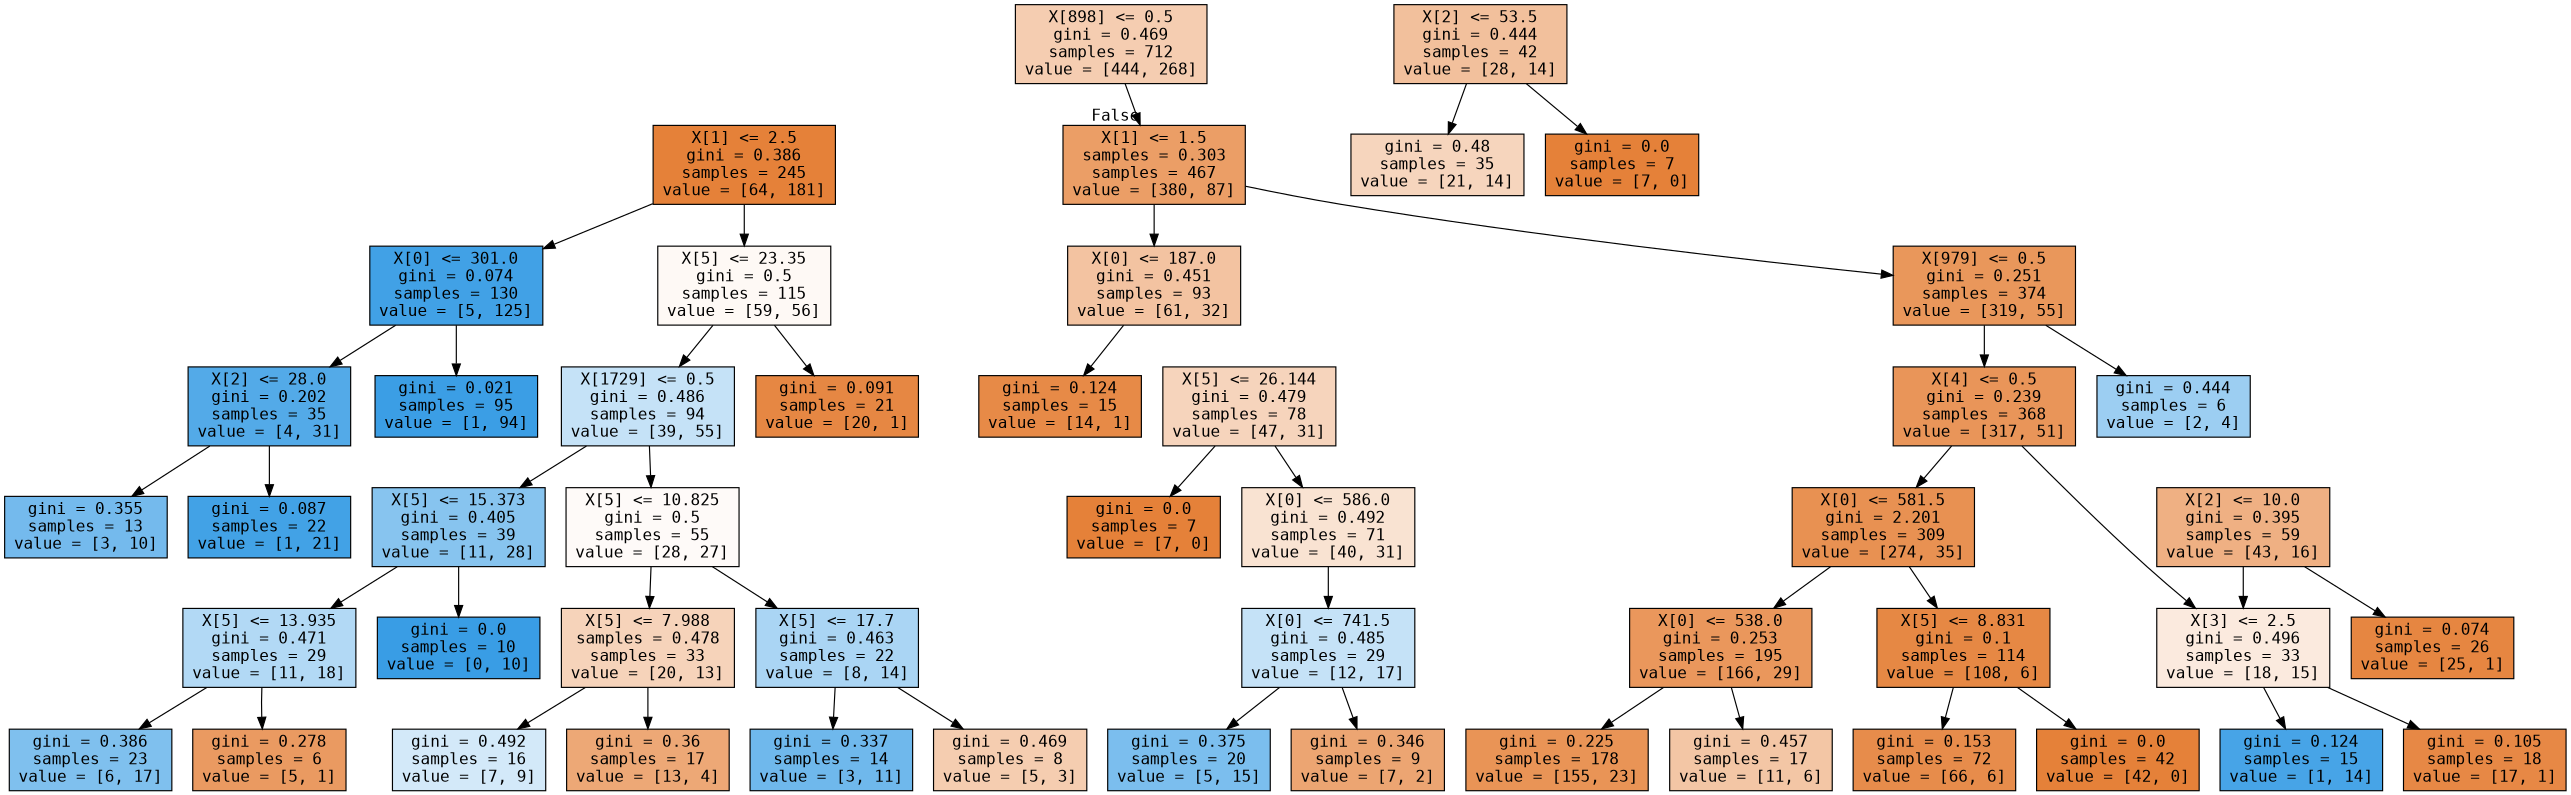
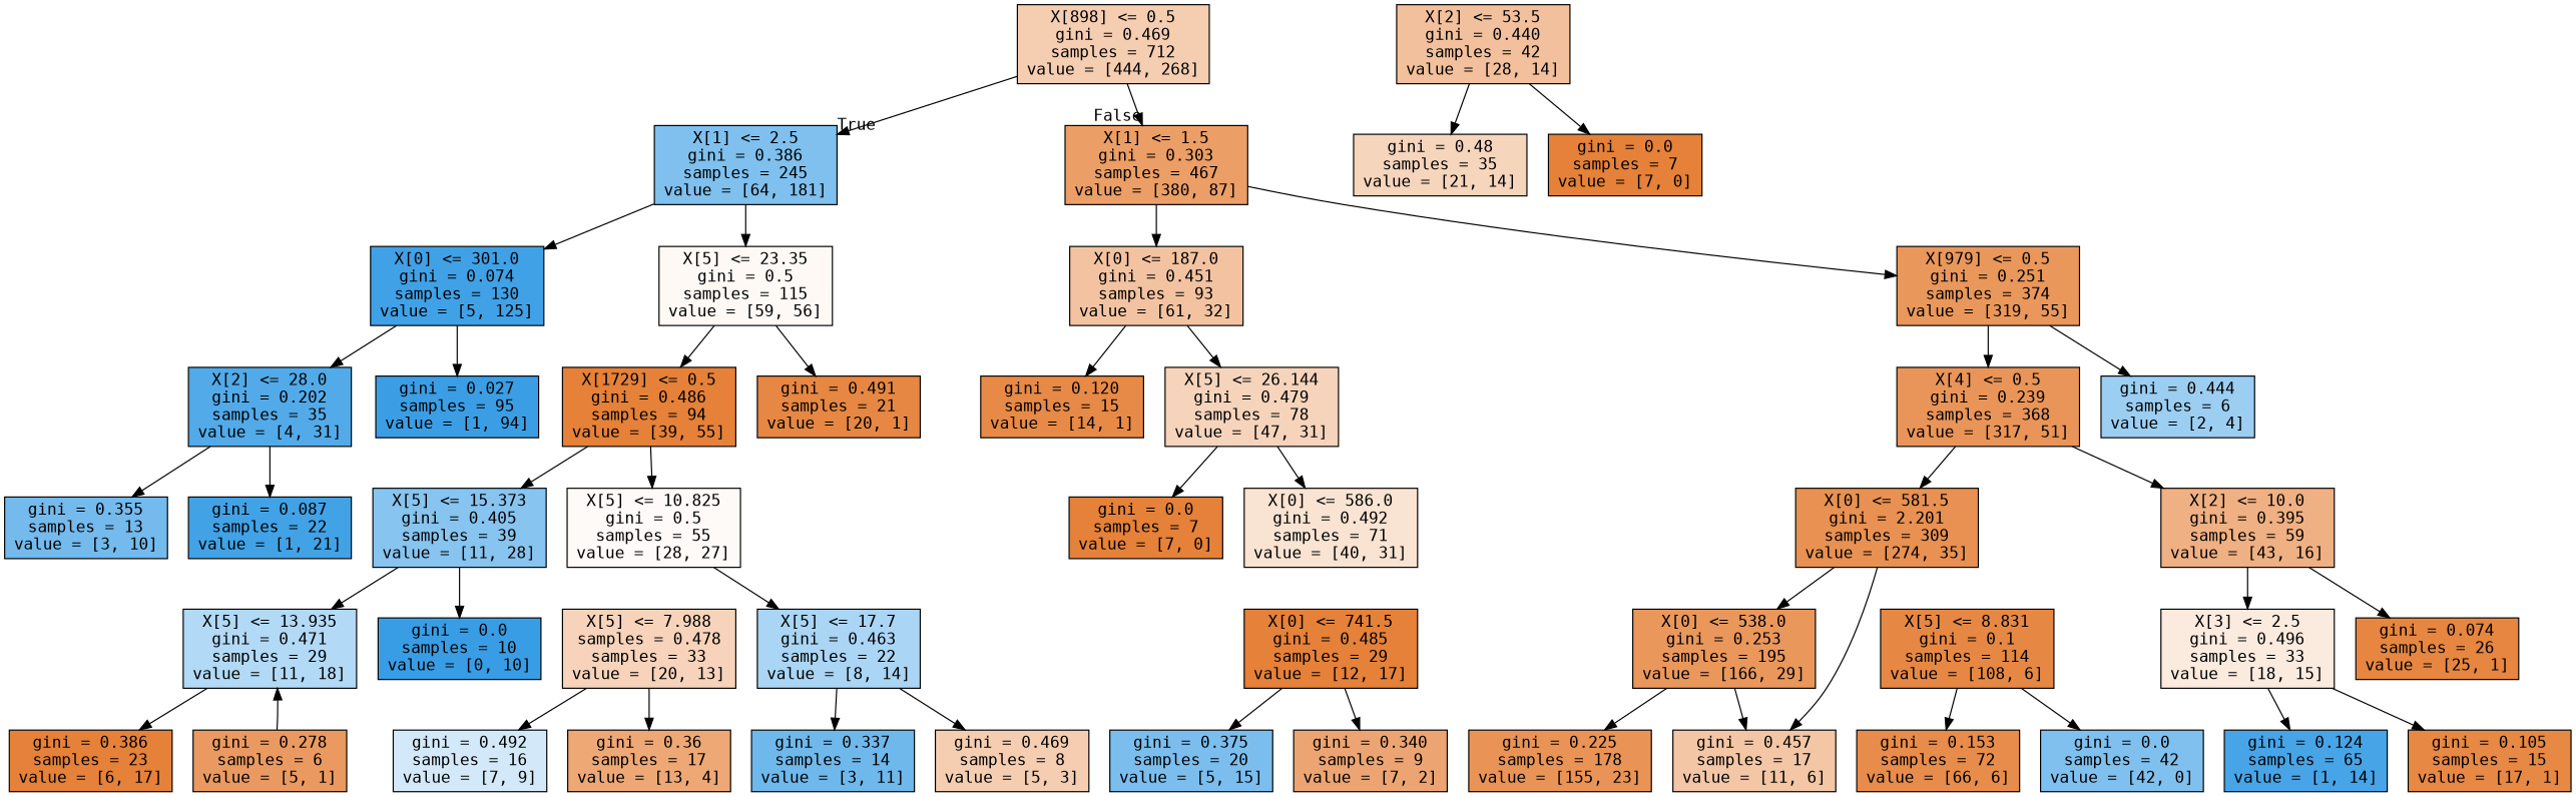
  digraph {
    fontname="DejaVu Sans Mono"
    node [color=black fillcolor="#e58139" fontname="DejaVu Sans Mono" shape=box style=filled]
    edge [fontname="DejaVu Sans Mono"]
    n1 [fillcolor="#f5cdb1" label="X[898] <= 0.5\ngini = 0.469\nsamples = 712\nvalue = [444, 268]"]
-   n2 [label="X[1] <= 2.5\ngini = 0.386\nsamples = 245\nvalue = [64, 181]"]
-   n3 [fillcolor="#eb9e66" label="X[1] <= 1.5\nsamples = 0.303\nsamples = 467\nvalue = [380, 87]"]
+   n2 [fillcolor="#7fc0ee" label="X[1] <= 2.5\ngini = 0.386\nsamples = 245\nvalue = [64, 181]"]
+   n3 [fillcolor="#eb9e66" label="X[1] <= 1.5\ngini = 0.303\nsamples = 467\nvalue = [380, 87]"]
    n4 [fillcolor="#41a1e6" label="X[0] <= 301.0\ngini = 0.074\nsamples = 130\nvalue = [5, 125]"]
    n5 [fillcolor="#fef9f5" label="X[5] <= 23.35\ngini = 0.5\nsamples = 115\nvalue = [59, 56]"]
    n6 [fillcolor="#f3c3a1" label="X[0] <= 187.0\ngini = 0.451\nsamples = 93\nvalue = [61, 32]"]
    n7 [fillcolor="#e9975b" label="X[979] <= 0.5\ngini = 0.251\nsamples = 374\nvalue = [319, 55]"]
    n8 [fillcolor="#53aae8" label="X[2] <= 28.0\ngini = 0.202\nsamples = 35\nvalue = [4, 31]"]
-   n9 [fillcolor="#3b9ee5" label="gini = 0.021\nsamples = 95\nvalue = [1, 94]"]
-   n10 [fillcolor="#c5e2f7" label="X[1729] <= 0.5\ngini = 0.486\nsamples = 94\nvalue = [39, 55]"]
-   n11 [fillcolor="#e68743" label="gini = 0.091\nsamples = 21\nvalue = [20, 1]"]
+   n9 [fillcolor="#3b9ee5" label="gini = 0.027\nsamples = 95\nvalue = [1, 94]"]
+   n10 [label="X[1729] <= 0.5\ngini = 0.486\nsamples = 94\nvalue = [39, 55]"]
+   n11 [fillcolor="#e68743" label="gini = 0.491\nsamples = 21\nvalue = [20, 1]"]
    n12 [fillcolor="#74baed" label="gini = 0.355\nsamples = 13\nvalue = [3, 10]"]
    n13 [fillcolor="#42a2e6" label="gini = 0.087\nsamples = 22\nvalue = [1, 21]"]
    n14 [fillcolor="#87c4ef" label="X[5] <= 15.373\ngini = 0.405\nsamples = 39\nvalue = [11, 28]"]
    n15 [fillcolor="#fefaf8" label="X[5] <= 10.825\ngini = 0.5\nsamples = 55\nvalue = [28, 27]"]
    n16 [fillcolor="#b2d9f5" label="X[5] <= 13.935\ngini = 0.471\nsamples = 29\nvalue = [11, 18]"]
    n17 [fillcolor="#399de5" label="gini = 0.0\nsamples = 10\nvalue = [0, 10]"]
    n18 [fillcolor="#f6d3ba" label="X[5] <= 7.988\nsamples = 0.478\nsamples = 33\nvalue = [20, 13]"]
    n19 [fillcolor="#aad5f4" label="X[5] <= 17.7\ngini = 0.463\nsamples = 22\nvalue = [8, 14]"]
-   n20 [fillcolor="#7fc0ee" label="gini = 0.386\nsamples = 23\nvalue = [6, 17]"]
+   n20 [label="gini = 0.386\nsamples = 23\nvalue = [6, 17]"]
    n21 [fillcolor="#ea9a61" label="gini = 0.278\nsamples = 6\nvalue = [5, 1]"]
    n22 [fillcolor="#d3e9f9" label="gini = 0.492\nsamples = 16\nvalue = [7, 9]"]
    n23 [fillcolor="#eda876" label="gini = 0.36\nsamples = 17\nvalue = [13, 4]"]
    n24 [fillcolor="#6fb8ec" label="gini = 0.337\nsamples = 14\nvalue = [3, 11]"]
    n25 [fillcolor="#f5cdb0" label="gini = 0.469\nsamples = 8\nvalue = [5, 3]"]
-   n26 [fillcolor="#e78a47" label="gini = 0.124\nsamples = 15\nvalue = [14, 1]"]
+   n26 [fillcolor="#e78a47" label="gini = 0.120\nsamples = 15\nvalue = [14, 1]"]
    n27 [fillcolor="#f6d4bc" label="X[5] <= 26.144\ngini = 0.479\nsamples = 78\nvalue = [47, 31]"]
    n28 [fillcolor="#e99559" label="X[4] <= 0.5\ngini = 0.239\nsamples = 368\nvalue = [317, 51]"]
    n29 [fillcolor="#9ccef2" label="gini = 0.444\nsamples = 6\nvalue = [2, 4]"]
    n30 [label="gini = 0.0\nsamples = 7\nvalue = [7, 0]"]
    n31 [fillcolor="#f9e3d2" label="X[0] <= 586.0\ngini = 0.492\nsamples = 71\nvalue = [40, 31]"]
-   n32 [fillcolor="#c5e2f7" label="X[0] <= 741.5\ngini = 0.485\nsamples = 29\nvalue = [12, 17]"]
-   n33 [fillcolor="#f2c09c" label="X[2] <= 53.5\ngini = 0.444\nsamples = 42\nvalue = [28, 14]"]
+   n32 [label="X[0] <= 741.5\ngini = 0.485\nsamples = 29\nvalue = [12, 17]"]
+   n33 [fillcolor="#f2c09c" label="X[2] <= 53.5\ngini = 0.440\nsamples = 42\nvalue = [28, 14]"]
    n34 [fillcolor="#f6d5bd" label="gini = 0.48\nsamples = 35\nvalue = [21, 14]"]
    n35 [label="gini = 0.0\nsamples = 7\nvalue = [7, 0]"]
    n36 [fillcolor="#7bbeee" label="gini = 0.375\nsamples = 20\nvalue = [5, 15]"]
-   n37 [fillcolor="#eca572" label="gini = 0.346\nsamples = 9\nvalue = [7, 2]"]
+   n37 [fillcolor="#eca572" label="gini = 0.340\nsamples = 9\nvalue = [7, 2]"]
    n38 [fillcolor="#e89152" label="X[0] <= 581.5\ngini = 2.201\nsamples = 309\nvalue = [274, 35]"]
    n39 [fillcolor="#efb083" label="X[2] <= 10.0\ngini = 0.395\nsamples = 59\nvalue = [43, 16]"]
    n40 [fillcolor="#ea975c" label="X[0] <= 538.0\ngini = 0.253\nsamples = 195\nvalue = [166, 29]"]
    n41 [fillcolor="#e68844" label="X[5] <= 8.831\ngini = 0.1\nsamples = 114\nvalue = [108, 6]"]
    n42 [fillcolor="#fbeade" label="X[3] <= 2.5\ngini = 0.496\nsamples = 33\nvalue = [18, 15]"]
    n43 [fillcolor="#e68641" label="gini = 0.074\nsamples = 26\nvalue = [25, 1]"]
    n44 [fillcolor="#e99456" label="gini = 0.225\nsamples = 178\nvalue = [155, 23]"]
    n45 [fillcolor="#f3c6a5" label="gini = 0.457\nsamples = 17\nvalue = [11, 6]"]
    n46 [fillcolor="#e78c4b" label="gini = 0.153\nsamples = 72\nvalue = [66, 6]"]
-   n47 [label="gini = 0.0\nsamples = 42\nvalue = [42, 0]"]
-   n48 [fillcolor="#47a4e7" label="gini = 0.124\nsamples = 15\nvalue = [1, 14]"]
-   n49 [fillcolor="#e78845" label="gini = 0.105\nsamples = 18\nvalue = [17, 1]"]
+   n47 [fillcolor="#7fc0ee" label="gini = 0.0\nsamples = 42\nvalue = [42, 0]"]
+   n48 [fillcolor="#47a4e7" label="gini = 0.124\nsamples = 65\nvalue = [1, 14]"]
+   n49 [fillcolor="#e78845" label="gini = 0.105\nsamples = 15\nvalue = [17, 1]"]
+   n1 -> n2 [headlabel=True labelangle=45 labeldistance=2.5]
    n1 -> n3 [headlabel=False labelangle=-45 labeldistance=2.5]
    n2 -> n4
    n2 -> n5
    n3 -> n6
    n3 -> n7
    n4 -> n8
    n4 -> n9
    n5 -> n10
    n5 -> n11
    n6 -> n26
+   n6 -> n27
    n7 -> n28
    n7 -> n29
    n8 -> n12
    n8 -> n13
    n10 -> n14
    n10 -> n15
    n14 -> n16
    n14 -> n17
-   n15 -> n18
    n15 -> n19
    n16 -> n20
-   n16 -> n21
+   n21 -> n16
    n18 -> n22
    n18 -> n23
    n19 -> n24
    n19 -> n25
    n27 -> n30
    n27 -> n31
    n28 -> n38
-   n28 -> n42
-   n31 -> n32
+   n28 -> n39
    n32 -> n36
    n32 -> n37
    n33 -> n34
    n33 -> n35
    n38 -> n40
-   n38 -> n41
+   n38 -> n45
    n39 -> n42
    n39 -> n43
    n40 -> n44
    n40 -> n45
    n41 -> n46
    n41 -> n47
    n42 -> n48
    n42 -> n49
  }
